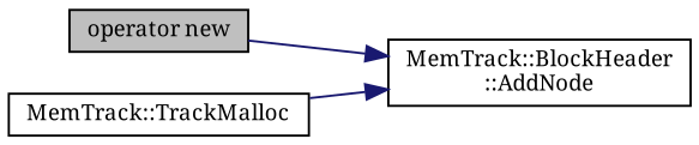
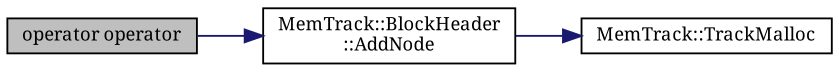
  digraph {
    fontname="Noto Serif"
    rankdir=LR
    node [color=black fillcolor=white fontname="Noto Serif" fontsize=10 shape=record style=filled]
    edge [color=midnightblue fontname="Noto Serif" fontsize=10 labelfontname=Helvetica labelfontsize=10 style=solid]
-   n1 [fillcolor=grey75 fontcolor=black height=0.2 label="operator new" width=0.4]
+   n1 [fillcolor=grey75 fontcolor=black height=0.2 label="operator operator" width=0.4]
    n2 [height=0.2 label="MemTrack::BlockHeader\l::AddNode" width=0.4]
    n3 [height=0.2 label="MemTrack::TrackMalloc" width=0.4]
    n1 -> n2
-   n3 -> n2
+   n2 -> n3
  }
